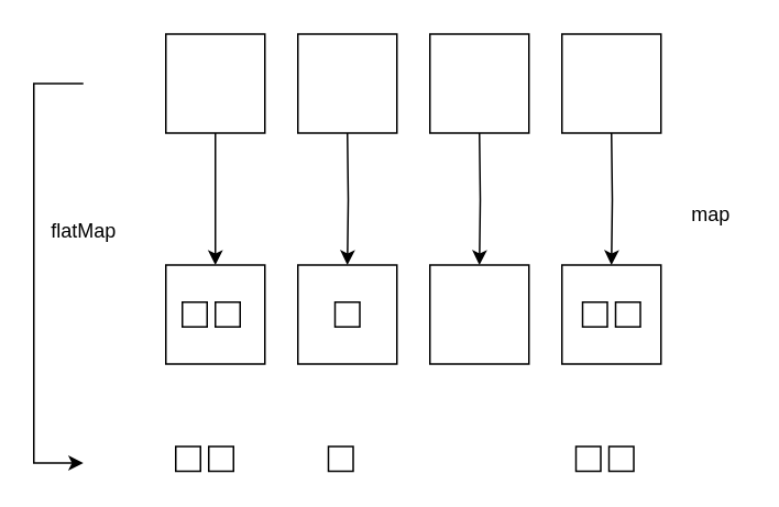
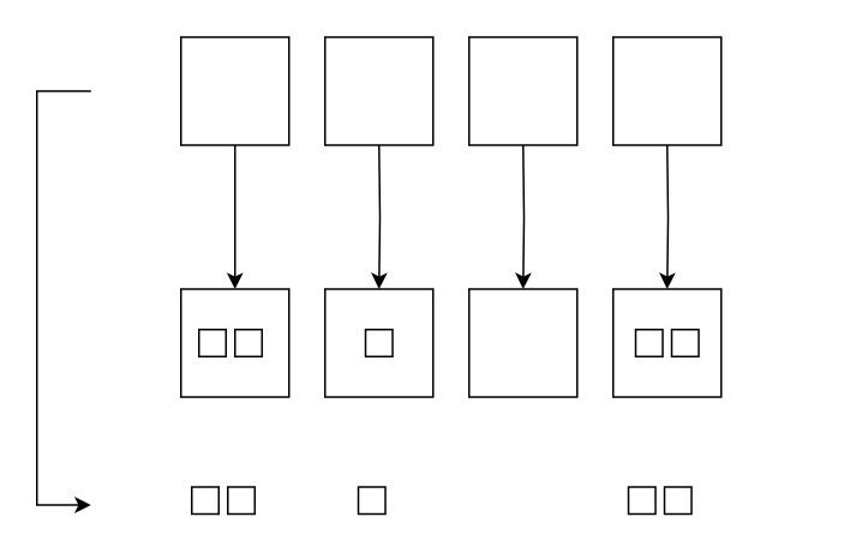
  <mxCell id="0" />
  <mxCell id="1" parent="0" />
  <mxCell id="2" value="" style="edgeStyle=orthogonalEdgeStyle;rounded=0;orthogonalLoop=1;jettySize=auto;html=1;" edge="1" parent="1" source="3" target="7"><mxGeometry relative="1" as="geometry" /></mxCell>
  <mxCell id="3" value="" style="rounded=0;whiteSpace=wrap;html=1;" vertex="1" parent="1"><mxGeometry x="100" y="20" width="60" height="60" as="geometry" /></mxCell>
  <mxCell id="4" value="" style="rounded=0;whiteSpace=wrap;html=1;" vertex="1" parent="1"><mxGeometry x="180" y="20" width="60" height="60" as="geometry" /></mxCell>
  <mxCell id="5" value="" style="rounded=0;whiteSpace=wrap;html=1;" vertex="1" parent="1"><mxGeometry x="260" y="20" width="60" height="60" as="geometry" /></mxCell>
  <mxCell id="6" value="" style="rounded=0;whiteSpace=wrap;html=1;" vertex="1" parent="1"><mxGeometry x="340" y="20" width="60" height="60" as="geometry" /></mxCell>
  <mxCell id="7" value="" style="rounded=0;whiteSpace=wrap;html=1;" vertex="1" parent="1"><mxGeometry x="100" y="160" width="60" height="60" as="geometry" /></mxCell>
  <mxCell id="8" value="" style="edgeStyle=orthogonalEdgeStyle;rounded=0;orthogonalLoop=1;jettySize=auto;html=1;" edge="1" parent="1" target="9"><mxGeometry relative="1" as="geometry"><mxPoint x="210" y="80" as="sourcePoint" /></mxGeometry></mxCell>
  <mxCell id="9" value="" style="rounded=0;whiteSpace=wrap;html=1;" vertex="1" parent="1"><mxGeometry x="180" y="160" width="60" height="60" as="geometry" /></mxCell>
  <mxCell id="10" value="" style="edgeStyle=orthogonalEdgeStyle;rounded=0;orthogonalLoop=1;jettySize=auto;html=1;" edge="1" parent="1" target="11"><mxGeometry relative="1" as="geometry"><mxPoint x="290" y="80" as="sourcePoint" /></mxGeometry></mxCell>
  <mxCell id="11" value="" style="rounded=0;whiteSpace=wrap;html=1;" vertex="1" parent="1"><mxGeometry x="260" y="160" width="60" height="60" as="geometry" /></mxCell>
  <mxCell id="12" value="" style="edgeStyle=orthogonalEdgeStyle;rounded=0;orthogonalLoop=1;jettySize=auto;html=1;" edge="1" parent="1" target="13"><mxGeometry relative="1" as="geometry"><mxPoint x="370" y="80" as="sourcePoint" /></mxGeometry></mxCell>
  <mxCell id="13" value="" style="rounded=0;whiteSpace=wrap;html=1;" vertex="1" parent="1"><mxGeometry x="340" y="160" width="60" height="60" as="geometry" /></mxCell>
- <mxCell id="14" value="map" style="text;html=1;align=center;verticalAlign=middle;resizable=0;points=[];autosize=1;strokeColor=none;fillColor=none;" vertex="1" parent="1"><mxGeometry x="410" y="120" width="40" height="20" as="geometry" /></mxCell>
  <mxCell id="15" value="" style="whiteSpace=wrap;html=1;aspect=fixed;" vertex="1" parent="1"><mxGeometry x="110" y="182.5" width="15" height="15" as="geometry" /></mxCell>
  <mxCell id="16" value="" style="whiteSpace=wrap;html=1;aspect=fixed;" vertex="1" parent="1"><mxGeometry x="130" y="182.5" width="15" height="15" as="geometry" /></mxCell>
  <mxCell id="17" value="" style="whiteSpace=wrap;html=1;aspect=fixed;" vertex="1" parent="1"><mxGeometry x="202.5" y="182.5" width="15" height="15" as="geometry" /></mxCell>
  <mxCell id="18" value="" style="whiteSpace=wrap;html=1;aspect=fixed;" vertex="1" parent="1"><mxGeometry x="352.5" y="182.5" width="15" height="15" as="geometry" /></mxCell>
  <mxCell id="19" value="" style="whiteSpace=wrap;html=1;aspect=fixed;" vertex="1" parent="1"><mxGeometry x="372.5" y="182.5" width="15" height="15" as="geometry" /></mxCell>
  <mxCell id="20" value="" style="whiteSpace=wrap;html=1;aspect=fixed;" vertex="1" parent="1"><mxGeometry x="106" y="270" width="15" height="15" as="geometry" /></mxCell>
  <mxCell id="21" value="" style="whiteSpace=wrap;html=1;aspect=fixed;" vertex="1" parent="1"><mxGeometry x="126" y="270" width="15" height="15" as="geometry" /></mxCell>
  <mxCell id="22" value="" style="whiteSpace=wrap;html=1;aspect=fixed;" vertex="1" parent="1"><mxGeometry x="198.5" y="270" width="15" height="15" as="geometry" /></mxCell>
  <mxCell id="23" value="" style="whiteSpace=wrap;html=1;aspect=fixed;" vertex="1" parent="1"><mxGeometry x="348.5" y="270" width="15" height="15" as="geometry" /></mxCell>
  <mxCell id="24" value="" style="whiteSpace=wrap;html=1;aspect=fixed;" vertex="1" parent="1"><mxGeometry x="368.5" y="270" width="15" height="15" as="geometry" /></mxCell>
  <mxCell id="25" value="" style="endArrow=classic;html=1;rounded=0;edgeStyle=orthogonalEdgeStyle;" edge="1" parent="1"><mxGeometry width="50" height="50" relative="1" as="geometry"><mxPoint x="50" y="50" as="sourcePoint" /><mxPoint x="50" y="280" as="targetPoint" /><Array as="points"><mxPoint x="20" y="50" /><mxPoint x="20" y="280" /></Array></mxGeometry></mxCell>
- <mxCell id="26" value="flatMap" style="text;html=1;align=center;verticalAlign=middle;resizable=0;points=[];autosize=1;strokeColor=none;fillColor=none;" vertex="1" parent="1"><mxGeometry x="25" y="130" width="50" height="20" as="geometry" /></mxCell>
